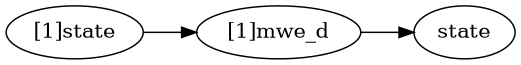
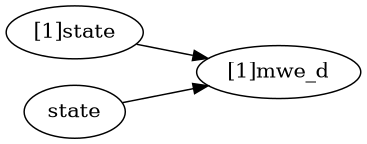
  strict digraph {
    rankdir=LR
    "[1]state" [complexity=3 importance=0.374179686096 rank=0.124726562032]
    "[1]mwe_d" [complexity=2 importance=0.0281799064264 rank=0.0140899532132]
    n3 [complexity=0 importance=0.0151068047326 label=state rank=0.0]
    "[1]state" -> "[1]mwe_d"
-   "[1]mwe_d" -> n3
+   n3 -> "[1]mwe_d"
  }
